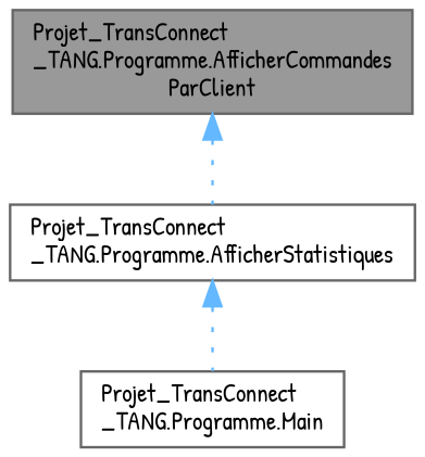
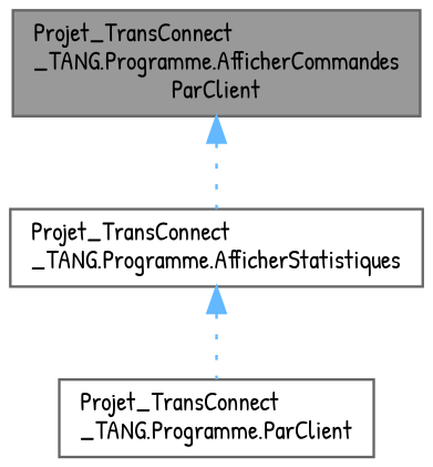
  digraph {
    rankdir=TB
    fontname="Patrick Hand"
    node [color=grey40 fillcolor=white fontname="Patrick Hand" fontsize=10 shape=box style=filled]
    edge [color=steelblue1 dir=back fontname="Patrick Hand" fontsize=10 labelfontname=Helvetica labelfontsize=10 style=dotted]
    n1 [color=gray40 fillcolor=grey60 fontcolor=black height=0.2 label="Projet_TransConnect\l_TANG.Programme.AfficherCommandes\lParClient" width=0.4]
    n2 [height=0.2 label="Projet_TransConnect\l_TANG.Programme.AfficherStatistiques" width=0.4]
-   n3 [height=0.2 label="Projet_TransConnect\l_TANG.Programme.Main" width=0.4]
+   n3 [height=0.2 label="Projet_TransConnect\l_TANG.Programme.ParClient" width=0.4]
    n1 -> n2
    n2 -> n3
  }
